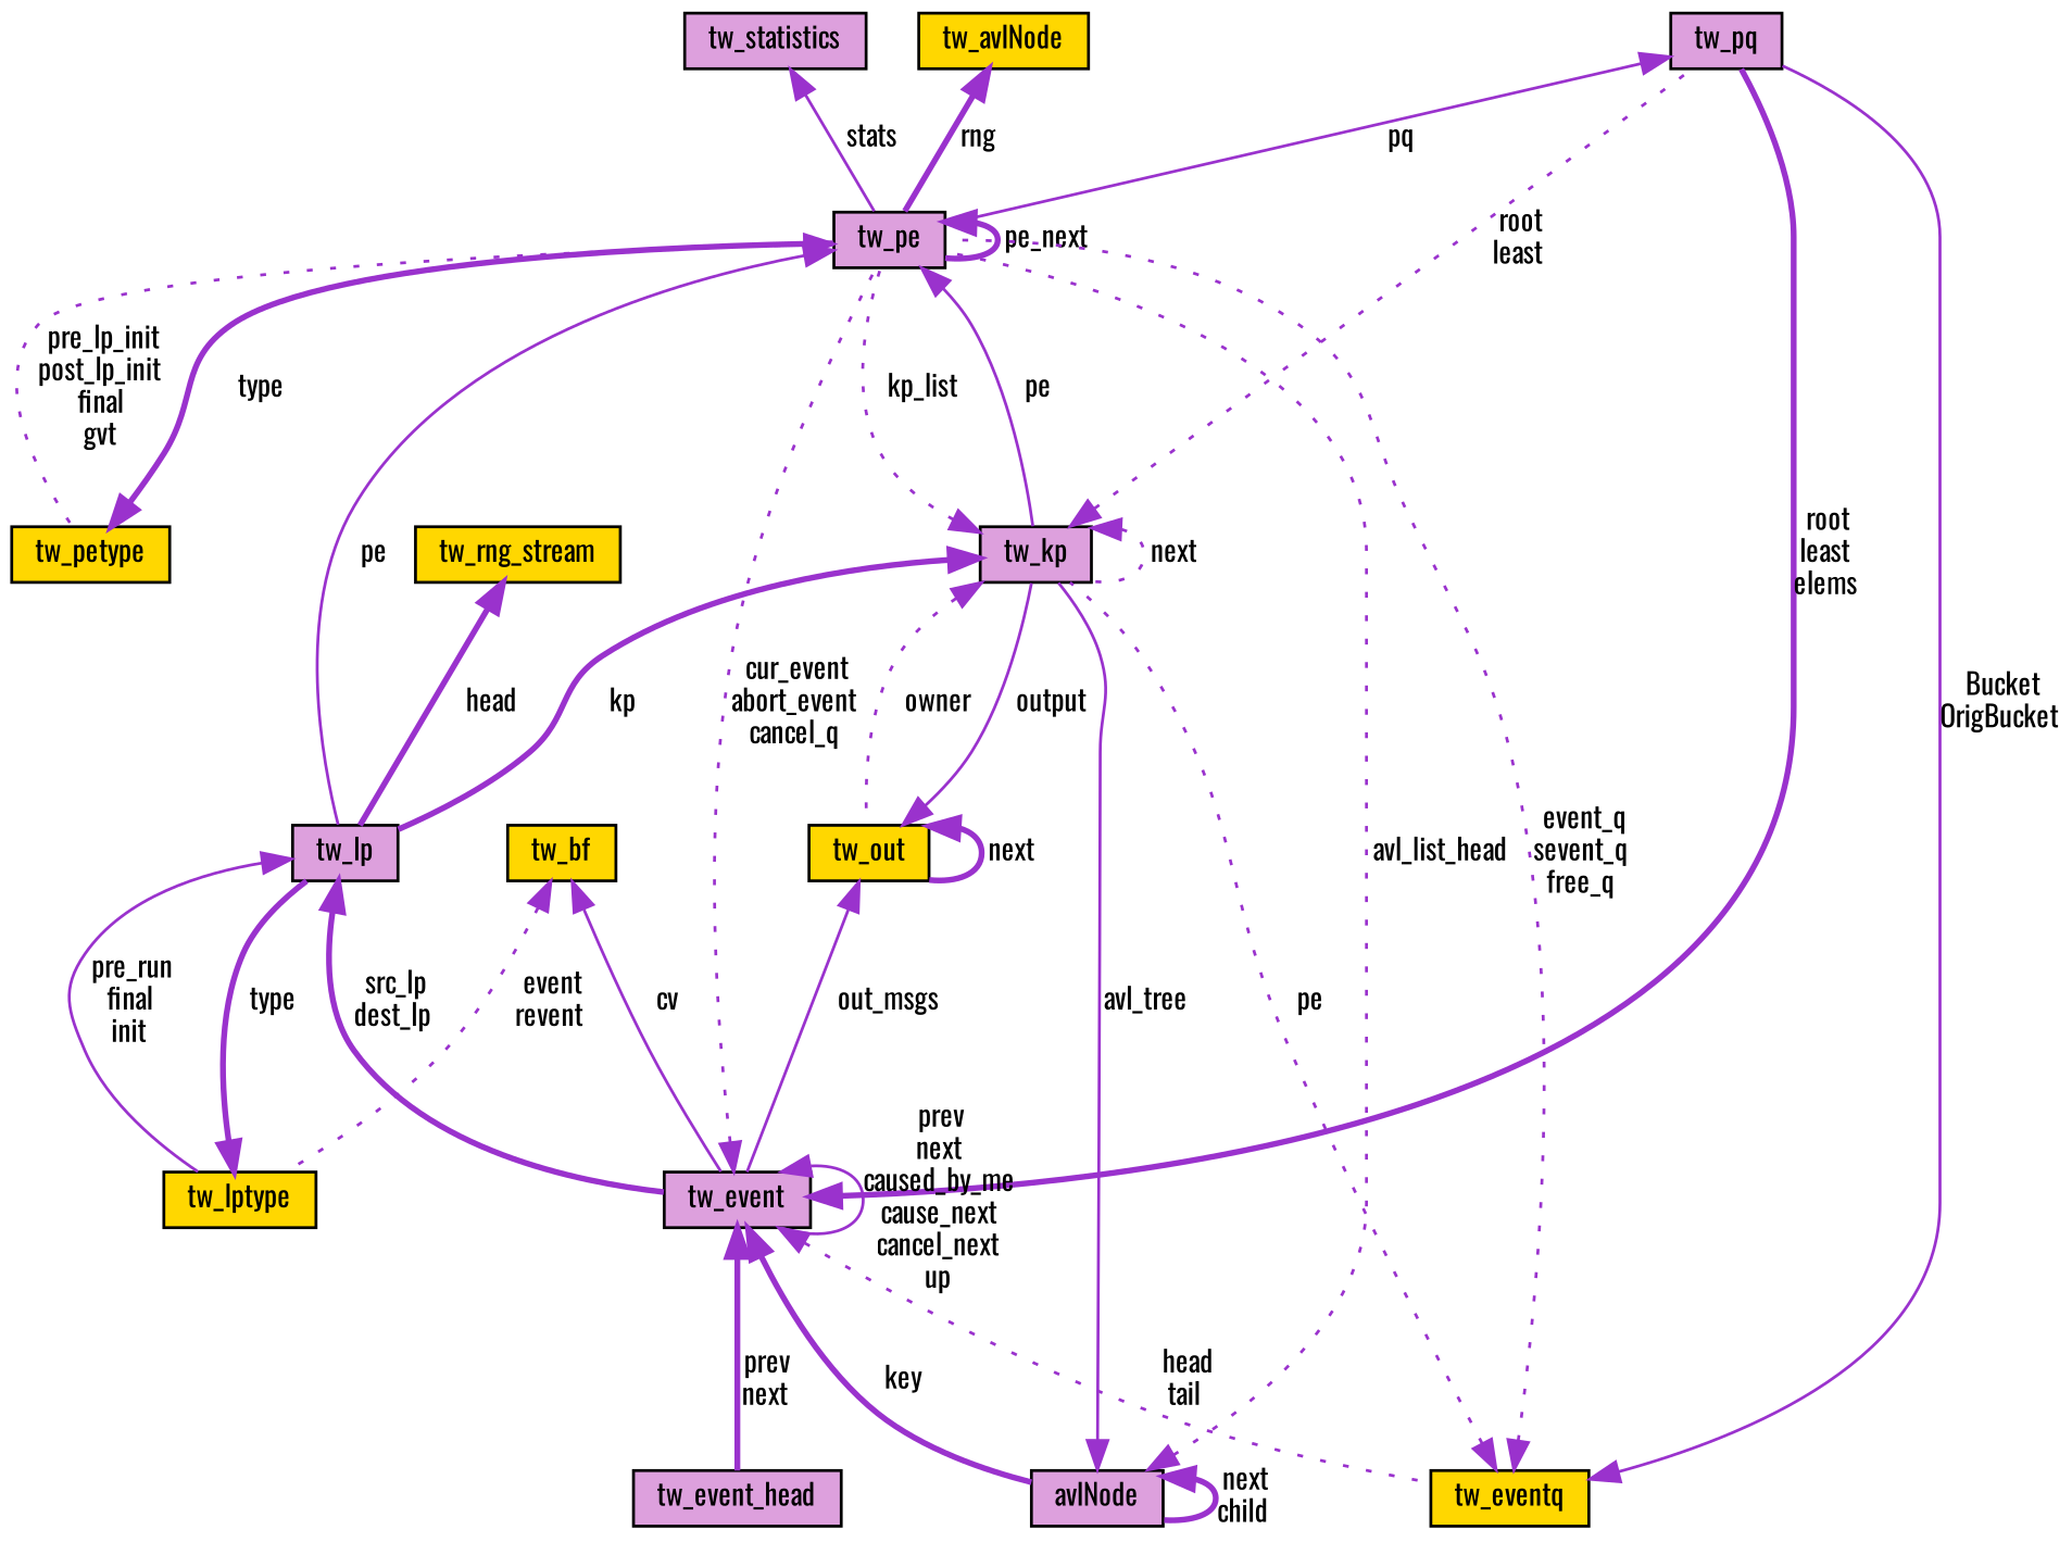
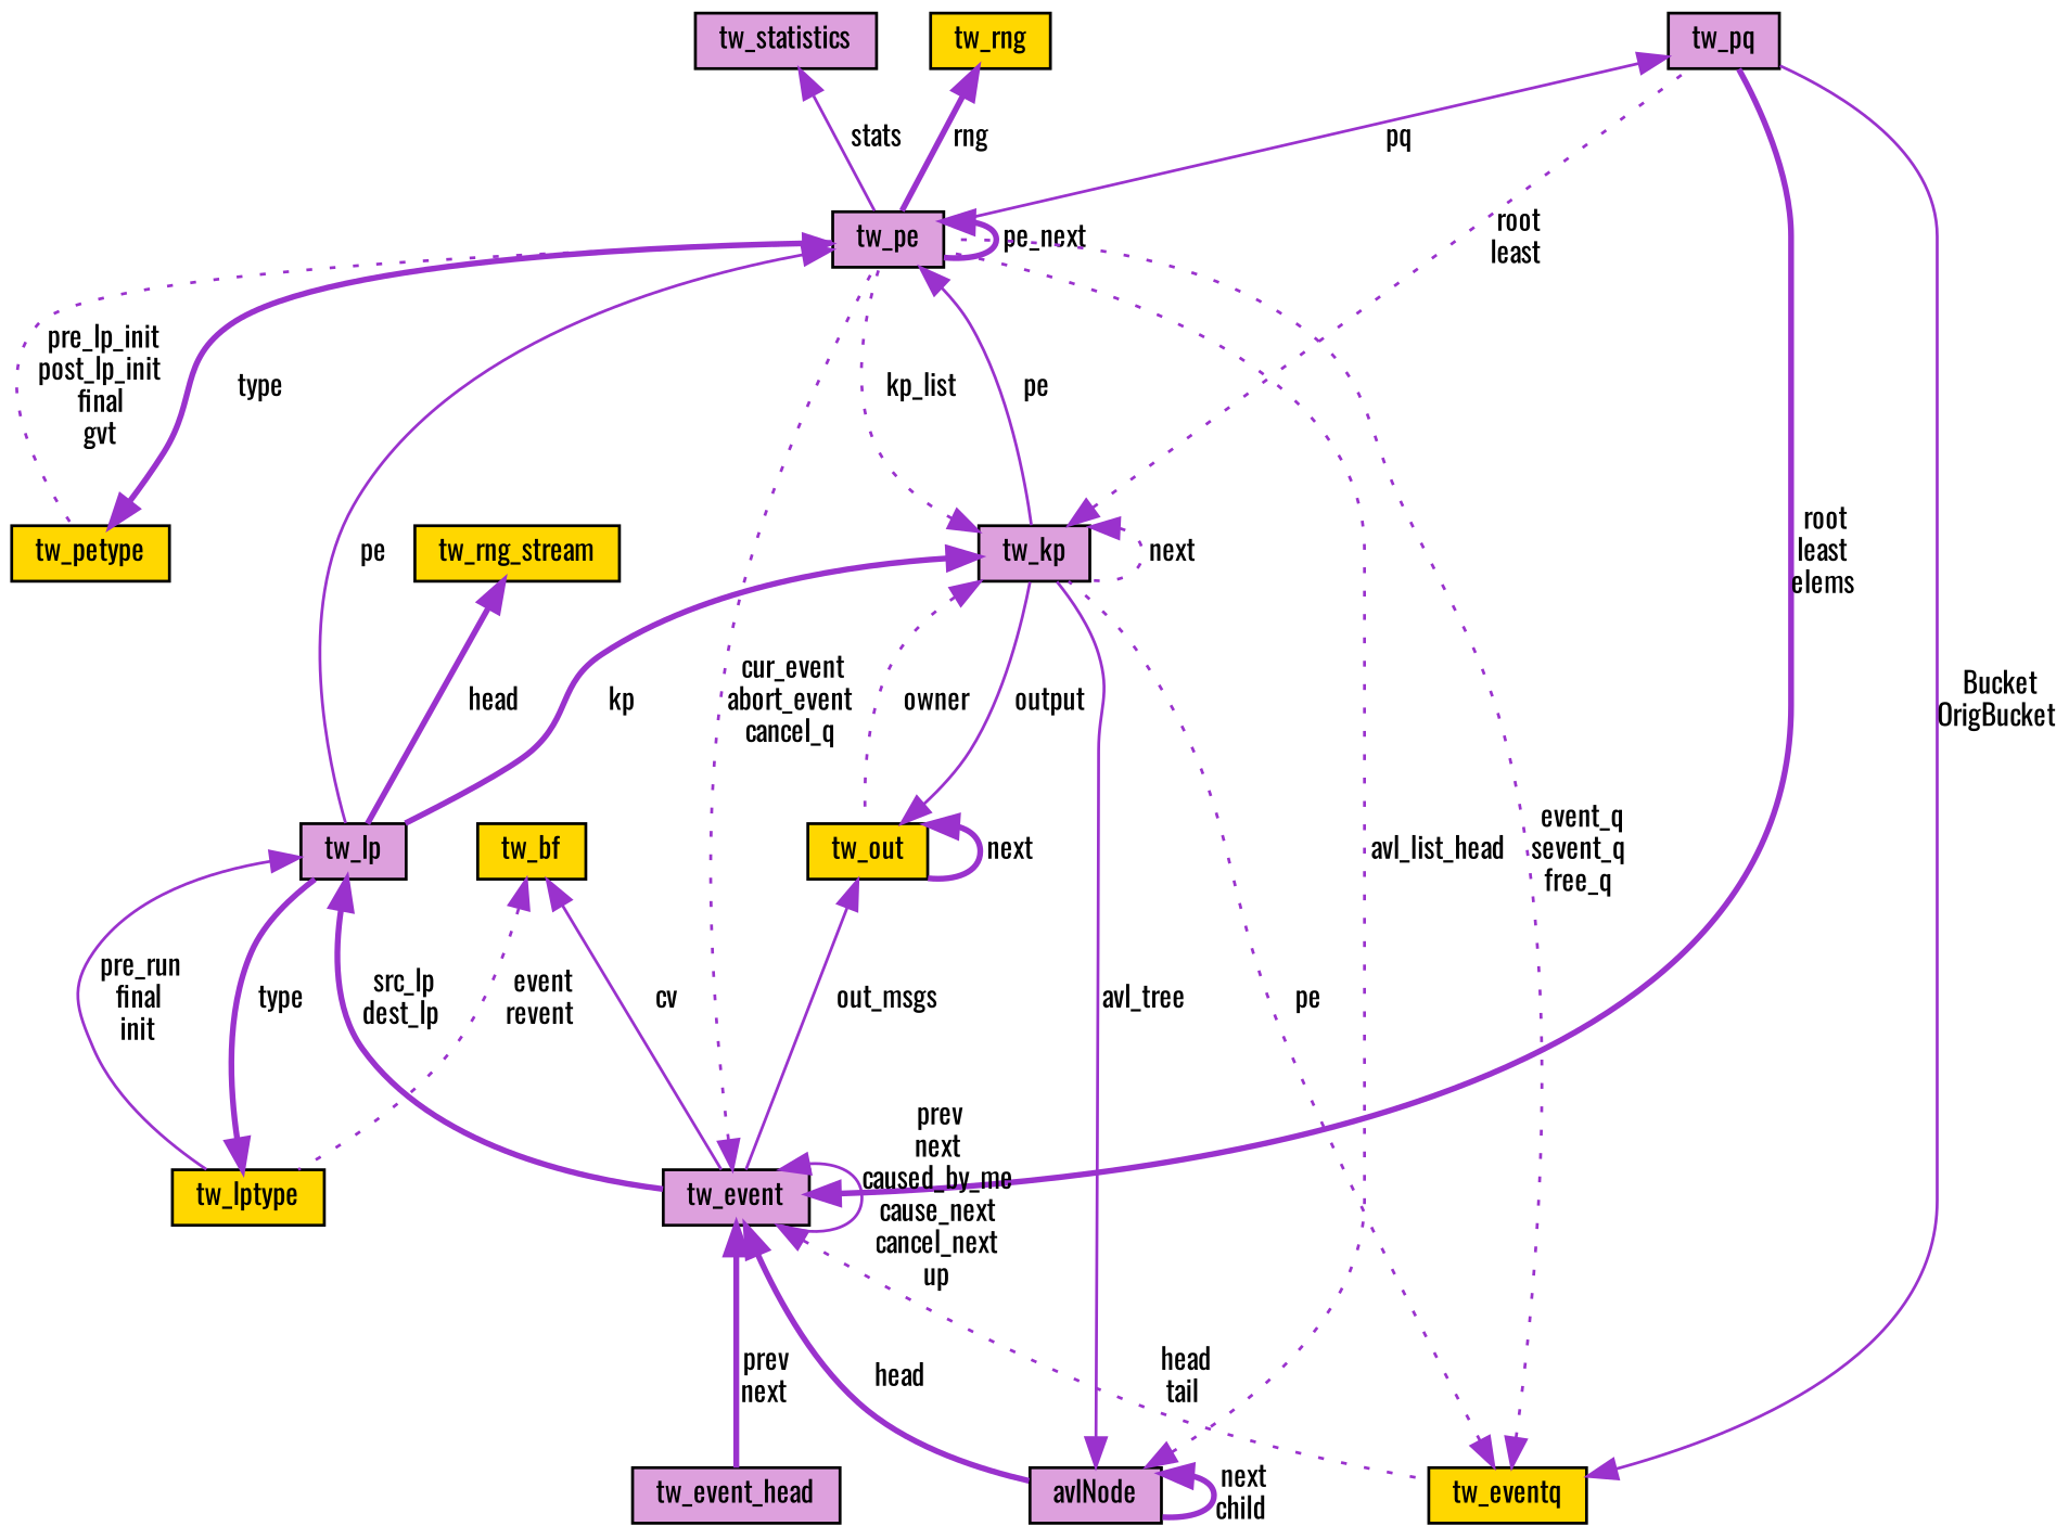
  digraph {
    fontname=Oswald
    node [color=black fillcolor=plum fontname=Oswald fontsize=10 shape=record style=filled]
    edge [color=darkorchid3 dir=back fontname=Oswald fontsize=10 labelfontname=Helvetica labelfontsize=10 style=bold]
    n1 [fontcolor=black height=0.2 label=tw_pq width=0.4]
    n2 [height=0.2 label=tw_pe width=0.4]
    n3 [height=0.2 label=tw_kp width=0.4]
    n4 [height=0.2 label=tw_lp width=0.4]
    n5 [fillcolor=gold height=0.2 label=tw_petype width=0.4]
    n6 [height=0.2 label=tw_event_head width=0.4]
    n7 [height=0.2 label=tw_event width=0.4]
    n8 [fillcolor=gold height=0.2 label=tw_eventq width=0.4]
    n9 [height=0.2 label=avlNode width=0.4]
    n10 [fillcolor=gold height=0.2 label=tw_out width=0.4]
    n11 [fillcolor=gold height=0.2 label=tw_lptype width=0.4]
    n12 [height=0.2 label=tw_statistics width=0.4]
-   n13 [fillcolor=gold height=0.2 label=tw_avlNode width=0.4]
+   n13 [fillcolor=gold height=0.2 label=tw_rng width=0.4]
    n14 [fillcolor=gold height=0.2 label=tw_rng_stream width=0.4]
    n15 [fillcolor=gold height=0.2 label=tw_bf width=0.4]
    n1 -> n2 [label=" pq" style=solid]
    n2 -> n2 [label=" pe_next"]
    n2 -> n3 [label=" pe" style=solid]
    n2 -> n4 [label=" pe" style=solid]
    n2 -> n5 [label=" pre_lp_init\npost_lp_init\nfinal\ngvt" style=dotted]
    n3 -> n1 [label=" root\nleast" style=dotted]
    n3 -> n2 [label=" kp_list" style=dotted]
    n3 -> n3 [label=" next" style=dotted]
    n3 -> n4 [label=" kp"]
    n3 -> n10 [label=" owner" style=dotted]
    n4 -> n7 [label=" src_lp\ndest_lp"]
    n4 -> n11 [label=" pre_run\nfinal\ninit" style=solid]
    n5 -> n2 [label=" type"]
    n7 -> n1 [label=" root\nleast\nelems"]
    n7 -> n2 [label=" cur_event\nabort_event\ncancel_q" style=dotted]
    n7 -> n6 [label=" prev\nnext"]
    n7 -> n7 [label=" prev\nnext\ncaused_by_me\ncause_next\ncancel_next\nup" style=solid]
    n7 -> n8 [label=" head\ntail" style=dotted]
-   n7 -> n9 [label=" key"]
+   n7 -> n9 [label=" head"]
    n8 -> n1 [label=" Bucket\nOrigBucket" style=solid]
    n8 -> n2 [label=" event_q\nsevent_q\nfree_q" style=dotted]
    n8 -> n3 [label=" pe" style=dotted]
    n9 -> n2 [label=" avl_list_head" style=dotted]
    n9 -> n3 [label=" avl_tree" style=solid]
    n9 -> n9 [label=" next\nchild"]
    n10 -> n3 [label=" output" style=solid]
    n10 -> n7 [label=" out_msgs" style=solid]
    n10 -> n10 [label=" next"]
    n11 -> n4 [label=" type"]
    n12 -> n2 [label=" stats" style=solid]
    n13 -> n2 [label=" rng"]
    n14 -> n4 [label=" head"]
    n15 -> n7 [label=" cv" style=solid]
    n15 -> n11 [label=" event\nrevent" style=dotted]
  }
